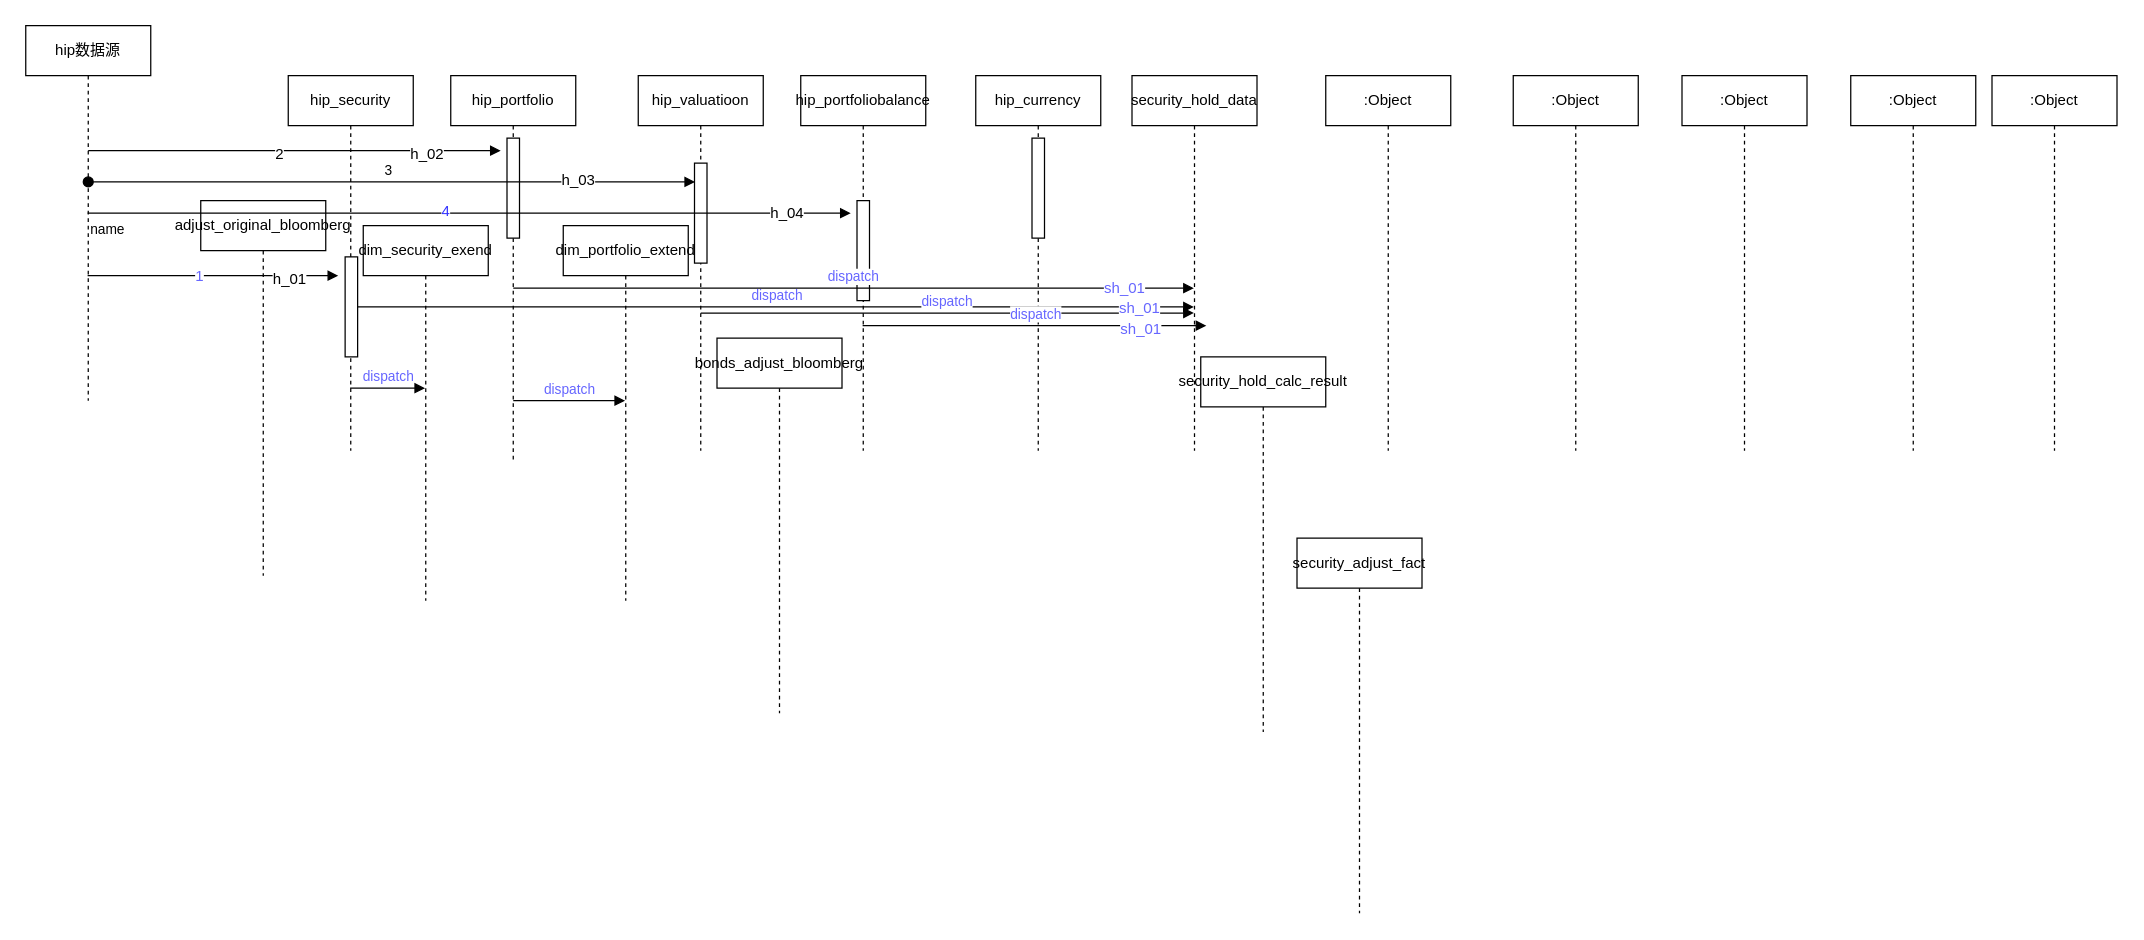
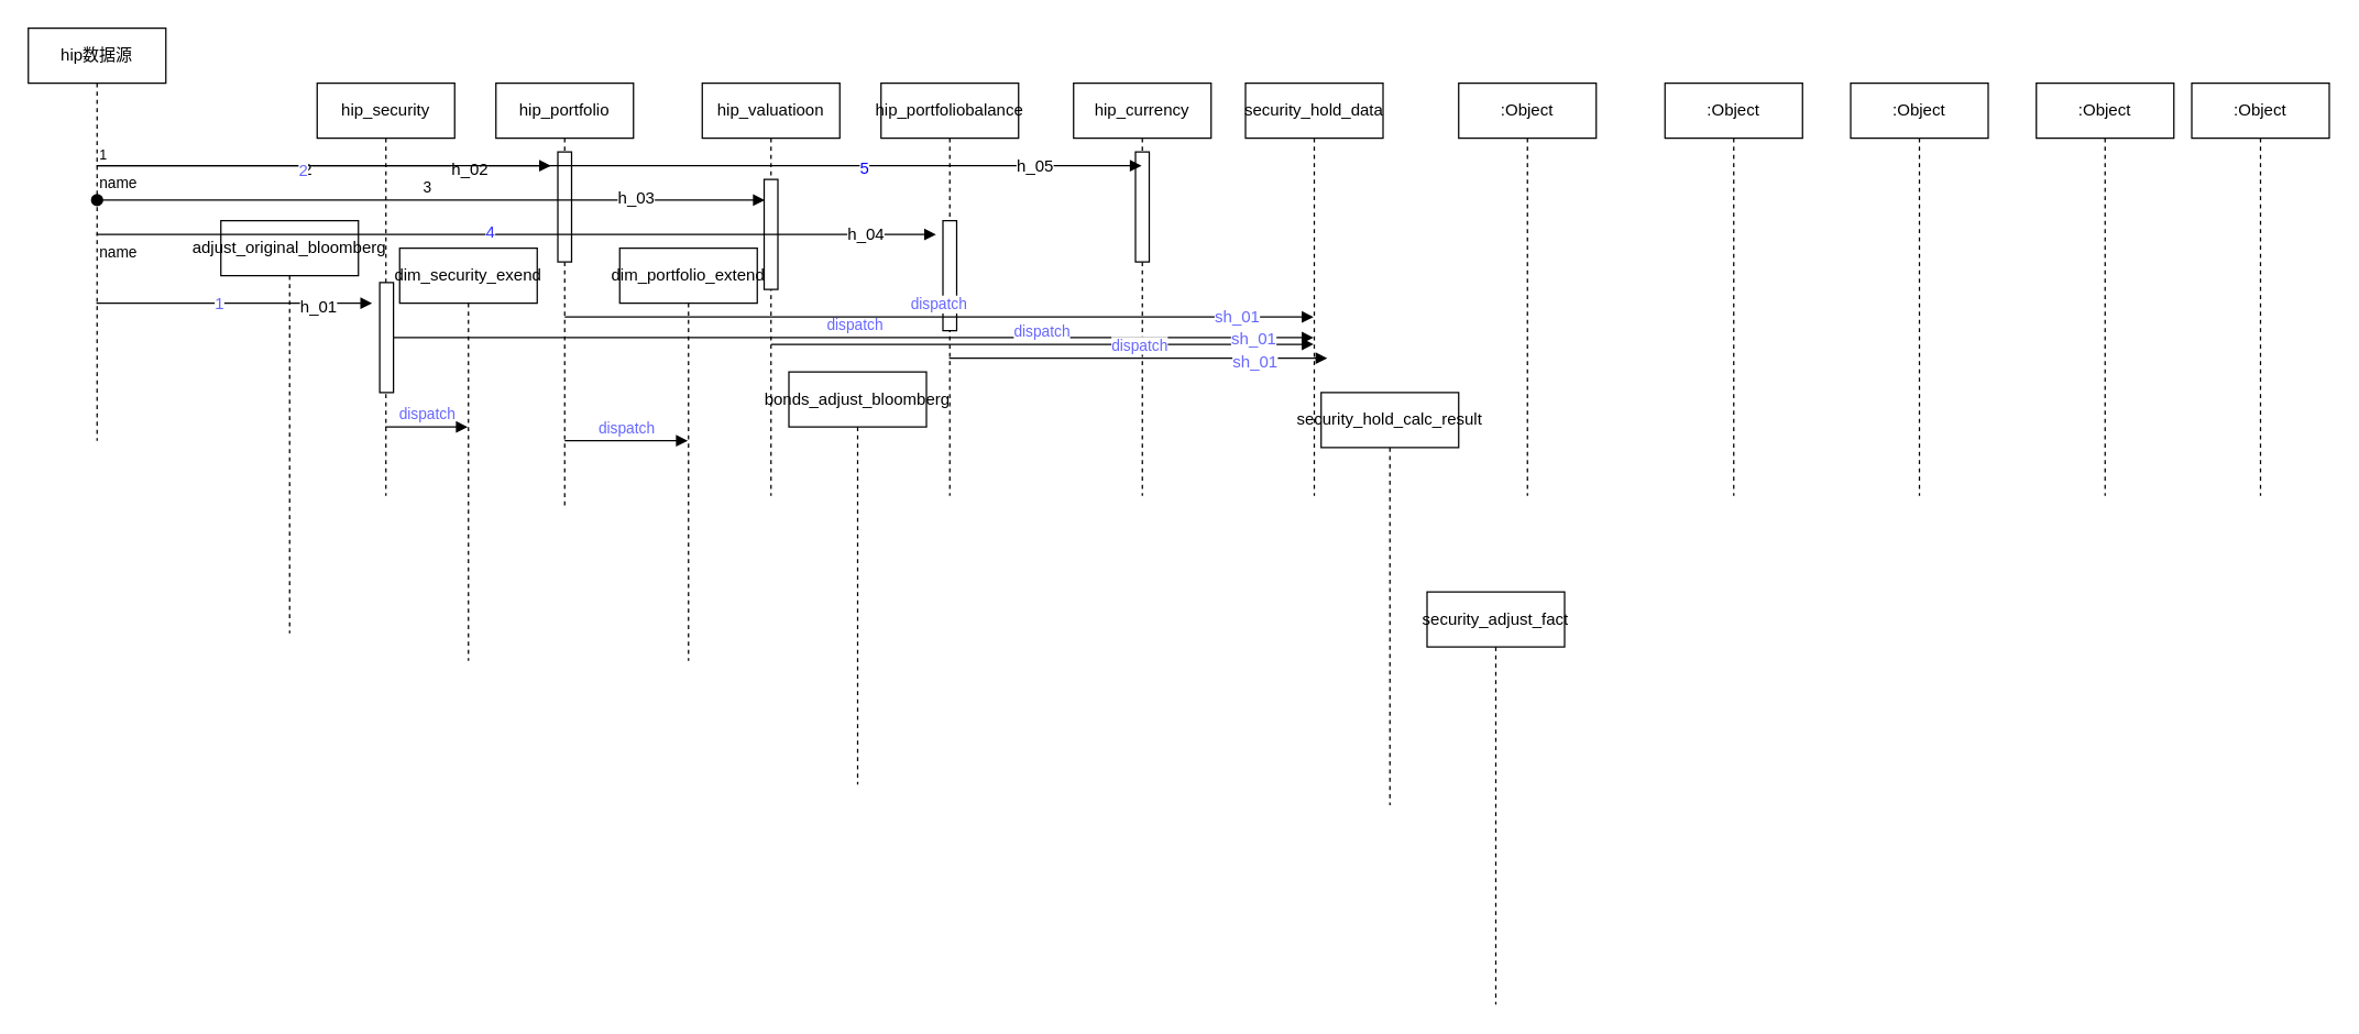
  <mxCell id="0" />
  <mxCell id="1" parent="0" />
  <mxCell id="2" value="hip_security" style="shape=umlLifeline;perimeter=lifelinePerimeter;whiteSpace=wrap;html=1;container=1;collapsible=0;recursiveResize=0;outlineConnect=0;" parent="1" vertex="1"><mxGeometry x="230" y="60" width="100" height="300" as="geometry" /></mxCell>
  <mxCell id="3" value="" style="html=1;points=[];perimeter=orthogonalPerimeter;" vertex="1" parent="2"><mxGeometry x="45.5" y="145" width="10" height="80" as="geometry" /></mxCell>
  <mxCell id="4" value="bonds_adjust_bloomberg" style="shape=umlLifeline;perimeter=lifelinePerimeter;whiteSpace=wrap;html=1;container=1;collapsible=0;recursiveResize=0;outlineConnect=0;" parent="1" vertex="1"><mxGeometry x="573" y="270" width="100" height="300" as="geometry" /></mxCell>
  <mxCell id="5" value=":Object" style="shape=umlLifeline;perimeter=lifelinePerimeter;whiteSpace=wrap;html=1;container=1;collapsible=0;recursiveResize=0;outlineConnect=0;" parent="1" vertex="1"><mxGeometry x="1060" y="60" width="100" height="300" as="geometry" /></mxCell>
  <mxCell id="6" value="hip_currency" style="shape=umlLifeline;perimeter=lifelinePerimeter;whiteSpace=wrap;html=1;container=1;collapsible=0;recursiveResize=0;outlineConnect=0;" parent="1" vertex="1"><mxGeometry x="780" y="60" width="100" height="300" as="geometry" /></mxCell>
  <mxCell id="7" value="" style="html=1;points=[];perimeter=orthogonalPerimeter;" vertex="1" parent="6"><mxGeometry x="45" y="50" width="10" height="80" as="geometry" /></mxCell>
  <mxCell id="8" value="hip_portfolio" style="shape=umlLifeline;perimeter=lifelinePerimeter;whiteSpace=wrap;html=1;container=1;collapsible=0;recursiveResize=0;outlineConnect=0;" parent="1" vertex="1"><mxGeometry x="360" y="60" width="100" height="310" as="geometry" /></mxCell>
  <mxCell id="9" value="hip_valuatioon" style="shape=umlLifeline;perimeter=lifelinePerimeter;whiteSpace=wrap;html=1;container=1;collapsible=0;recursiveResize=0;outlineConnect=0;" parent="1" vertex="1"><mxGeometry x="510" y="60" width="100" height="300" as="geometry" /></mxCell>
  <mxCell id="10" value="" style="html=1;points=[];perimeter=orthogonalPerimeter;" vertex="1" parent="9"><mxGeometry x="45" y="70" width="10" height="80" as="geometry" /></mxCell>
  <mxCell id="11" value="security_adjust_fact" style="shape=umlLifeline;perimeter=lifelinePerimeter;whiteSpace=wrap;html=1;container=1;collapsible=0;recursiveResize=0;outlineConnect=0;" parent="1" vertex="1"><mxGeometry x="1037" y="430" width="100" height="300" as="geometry" /></mxCell>
  <mxCell id="12" value="security_hold_data" style="shape=umlLifeline;perimeter=lifelinePerimeter;whiteSpace=wrap;html=1;container=1;collapsible=0;recursiveResize=0;outlineConnect=0;" parent="1" vertex="1"><mxGeometry x="905" y="60" width="100" height="300" as="geometry" /></mxCell>
  <mxCell id="13" value=":Object" style="shape=umlLifeline;perimeter=lifelinePerimeter;whiteSpace=wrap;html=1;container=1;collapsible=0;recursiveResize=0;outlineConnect=0;" parent="1" vertex="1"><mxGeometry x="1480" y="60" width="100" height="300" as="geometry" /></mxCell>
  <mxCell id="14" value="dim_portfolio_extend" style="shape=umlLifeline;perimeter=lifelinePerimeter;whiteSpace=wrap;html=1;container=1;collapsible=0;recursiveResize=0;outlineConnect=0;" parent="1" vertex="1"><mxGeometry x="450" y="180" width="100" height="300" as="geometry" /></mxCell>
  <mxCell id="15" value="dim_security_exend" style="shape=umlLifeline;perimeter=lifelinePerimeter;whiteSpace=wrap;html=1;container=1;collapsible=0;recursiveResize=0;outlineConnect=0;" parent="1" vertex="1"><mxGeometry x="290" y="180" width="100" height="300" as="geometry" /></mxCell>
  <mxCell id="16" value="security_hold_calc_result" style="shape=umlLifeline;perimeter=lifelinePerimeter;whiteSpace=wrap;html=1;container=1;collapsible=0;recursiveResize=0;outlineConnect=0;" parent="1" vertex="1"><mxGeometry x="960" y="285" width="100" height="300" as="geometry" /></mxCell>
  <mxCell id="17" value=":Object" style="shape=umlLifeline;perimeter=lifelinePerimeter;whiteSpace=wrap;html=1;container=1;collapsible=0;recursiveResize=0;outlineConnect=0;" parent="1" vertex="1"><mxGeometry x="1210" y="60" width="100" height="300" as="geometry" /></mxCell>
  <mxCell id="18" value=":Object" style="shape=umlLifeline;perimeter=lifelinePerimeter;whiteSpace=wrap;html=1;container=1;collapsible=0;recursiveResize=0;outlineConnect=0;" parent="1" vertex="1"><mxGeometry x="1593" y="60" width="100" height="300" as="geometry" /></mxCell>
  <mxCell id="19" value=":Object" style="shape=umlLifeline;perimeter=lifelinePerimeter;whiteSpace=wrap;html=1;container=1;collapsible=0;recursiveResize=0;outlineConnect=0;" parent="1" vertex="1"><mxGeometry x="1345" y="60" width="100" height="300" as="geometry" /></mxCell>
  <mxCell id="20" value="hip_portfoliobalance" style="shape=umlLifeline;perimeter=lifelinePerimeter;whiteSpace=wrap;html=1;container=1;collapsible=0;recursiveResize=0;outlineConnect=0;" parent="1" vertex="1"><mxGeometry x="640" y="60" width="100" height="300" as="geometry" /></mxCell>
  <mxCell id="21" value="" style="html=1;points=[];perimeter=orthogonalPerimeter;" vertex="1" parent="20"><mxGeometry x="45" y="100" width="10" height="80" as="geometry" /></mxCell>
  <mxCell id="22" value="adjust_original_bloomberg" style="shape=umlLifeline;perimeter=lifelinePerimeter;whiteSpace=wrap;html=1;container=1;collapsible=0;recursiveResize=0;outlineConnect=0;" parent="1" vertex="1"><mxGeometry x="160" y="160" width="100" height="300" as="geometry" /></mxCell>
  <mxCell id="23" value="hip数据源" style="shape=umlLifeline;perimeter=lifelinePerimeter;whiteSpace=wrap;html=1;container=1;collapsible=0;recursiveResize=0;outlineConnect=0;" vertex="1" parent="1"><mxGeometry x="20" y="20" width="100" height="300" as="geometry" /></mxCell>
  <mxCell id="24" value="" style="html=1;verticalAlign=bottom;endArrow=block;" edge="1" parent="23"><mxGeometry width="80" relative="1" as="geometry"><mxPoint x="50" y="100" as="sourcePoint" /><mxPoint x="380" y="100" as="targetPoint" /></mxGeometry></mxCell>
  <mxCell id="25" value="h_02" style="text;html=1;resizable=0;points=[];align=center;verticalAlign=middle;labelBackgroundColor=#ffffff;" vertex="1" connectable="0" parent="24"><mxGeometry x="0.636" y="-2" relative="1" as="geometry"><mxPoint as="offset" /></mxGeometry></mxCell>
  <mxCell id="26" value="2" style="text;html=1;resizable=0;points=[];align=center;verticalAlign=middle;labelBackgroundColor=#ffffff;" vertex="1" connectable="0" parent="24"><mxGeometry x="-0.079" y="-2" relative="1" as="geometry"><mxPoint as="offset" /></mxGeometry></mxCell>
  <mxCell id="27" value="" style="html=1;points=[];perimeter=orthogonalPerimeter;" vertex="1" parent="1"><mxGeometry x="405" y="110" width="10" height="80" as="geometry" /></mxCell>
  <mxCell id="28" value="3" style="html=1;verticalAlign=bottom;startArrow=oval;endArrow=block;startSize=8;" edge="1" parent="1"><mxGeometry x="-0.011" relative="1" as="geometry"><mxPoint x="70" y="145" as="sourcePoint" /><mxPoint x="555.5" y="145" as="targetPoint" /><Array as="points" /><mxPoint as="offset" /></mxGeometry></mxCell>
  <mxCell id="29" value="h_03" style="text;html=1;resizable=0;points=[];align=center;verticalAlign=middle;labelBackgroundColor=#ffffff;" vertex="1" connectable="0" parent="28"><mxGeometry x="0.609" y="2" relative="1" as="geometry"><mxPoint as="offset" /></mxGeometry></mxCell>
  <mxCell id="30" value="" style="html=1;verticalAlign=bottom;endArrow=block;" edge="1" parent="1" source="23"><mxGeometry width="80" relative="1" as="geometry"><mxPoint x="20" y="690" as="sourcePoint" /><mxPoint x="270" y="220" as="targetPoint" /></mxGeometry></mxCell>
  <mxCell id="31" value="h_01" style="text;html=1;resizable=0;points=[];align=center;verticalAlign=middle;labelBackgroundColor=#ffffff;" vertex="1" connectable="0" parent="30"><mxGeometry x="0.601" y="-2" relative="1" as="geometry"><mxPoint as="offset" /></mxGeometry></mxCell>
  <mxCell id="32" value="1" style="text;html=1;resizable=0;points=[];align=center;verticalAlign=middle;labelBackgroundColor=#ffffff;fontColor=#6666FF;" vertex="1" connectable="0" parent="30"><mxGeometry x="-0.127" relative="1" as="geometry"><mxPoint x="1" as="offset" /></mxGeometry></mxCell>
  <mxCell id="33" value="name" style="endArrow=block;endFill=1;html=1;edgeStyle=orthogonalEdgeStyle;align=left;verticalAlign=top;" edge="1" parent="1" source="23"><mxGeometry x="-1" relative="1" as="geometry"><mxPoint x="20" y="690" as="sourcePoint" /><mxPoint x="680" y="170" as="targetPoint" /></mxGeometry></mxCell>
  <mxCell id="34" value="" style="resizable=0;html=1;align=left;verticalAlign=bottom;labelBackgroundColor=#ffffff;fontSize=10;" connectable="0" vertex="1" parent="33"><mxGeometry x="-1" relative="1" as="geometry" /></mxCell>
  <mxCell id="35" value="h_04" style="text;html=1;resizable=0;points=[];align=center;verticalAlign=middle;labelBackgroundColor=#ffffff;" vertex="1" connectable="0" parent="33"><mxGeometry x="0.83" y="1" relative="1" as="geometry"><mxPoint x="1" as="offset" /></mxGeometry></mxCell>
  <mxCell id="36" value="4" style="text;html=1;resizable=0;points=[];align=center;verticalAlign=middle;labelBackgroundColor=#ffffff;fontColor=#3333FF;" vertex="1" connectable="0" parent="33"><mxGeometry x="-0.068" y="2" relative="1" as="geometry"><mxPoint x="1" as="offset" /></mxGeometry></mxCell>
+ <mxCell id="37" value="name" style="endArrow=block;endFill=1;html=1;edgeStyle=orthogonalEdgeStyle;align=left;verticalAlign=top;" edge="1" parent="1" source="23" target="6"><mxGeometry x="-1" relative="1" as="geometry"><mxPoint x="20" y="690" as="sourcePoint" /><mxPoint x="180" y="690" as="targetPoint" /><Array as="points"><mxPoint x="150" y="120" /><mxPoint x="150" y="120" /></Array></mxGeometry></mxCell>
+ <mxCell id="38" value="1" style="resizable=0;html=1;align=left;verticalAlign=bottom;labelBackgroundColor=#ffffff;fontSize=10;" connectable="0" vertex="1" parent="37"><mxGeometry x="-1" relative="1" as="geometry" /></mxCell>
+ <mxCell id="39" value="h_05" style="text;html=1;resizable=0;points=[];align=center;verticalAlign=middle;labelBackgroundColor=#ffffff;" vertex="1" connectable="0" parent="37"><mxGeometry x="0.796" relative="1" as="geometry"><mxPoint as="offset" /></mxGeometry></mxCell>
+ <mxCell id="40" value="5" style="text;html=1;resizable=0;points=[];align=center;verticalAlign=middle;labelBackgroundColor=#ffffff;fontColor=#0000FF;" vertex="1" connectable="0" parent="37"><mxGeometry x="0.467" y="-1" relative="1" as="geometry"><mxPoint x="1" as="offset" /></mxGeometry></mxCell>
+ <mxCell id="41" value="2" style="text;html=1;resizable=0;points=[];align=center;verticalAlign=middle;labelBackgroundColor=#ffffff;fontColor=#6666FF;" vertex="1" connectable="0" parent="37"><mxGeometry x="-0.604" y="-3" relative="1" as="geometry"><mxPoint as="offset" /></mxGeometry></mxCell>
  <mxCell id="42" value="dispatch" style="html=1;verticalAlign=bottom;endArrow=block;fontColor=#6666FF;" edge="1" parent="1" source="3" target="12"><mxGeometry width="80" relative="1" as="geometry"><mxPoint x="20" y="690" as="sourcePoint" /><mxPoint x="100" y="690" as="targetPoint" /></mxGeometry></mxCell>
  <mxCell id="43" value="dispatch" style="html=1;verticalAlign=bottom;endArrow=block;fontColor=#6666FF;" edge="1" parent="1" target="12"><mxGeometry width="80" relative="1" as="geometry"><mxPoint x="410" y="230" as="sourcePoint" /><mxPoint x="100" y="690" as="targetPoint" /></mxGeometry></mxCell>
  <mxCell id="44" value="sh_01" style="text;html=1;resizable=0;points=[];align=center;verticalAlign=middle;labelBackgroundColor=#ffffff;fontColor=#6666FF;" vertex="1" connectable="0" parent="43"><mxGeometry x="0.792" y="1" relative="1" as="geometry"><mxPoint as="offset" /></mxGeometry></mxCell>
  <mxCell id="45" value="dispatch" style="html=1;verticalAlign=bottom;endArrow=block;fontColor=#6666FF;exitX=0.5;exitY=0.633;exitDx=0;exitDy=0;exitPerimeter=0;" edge="1" parent="1" source="9" target="12"><mxGeometry width="80" relative="1" as="geometry"><mxPoint x="20" y="690" as="sourcePoint" /><mxPoint x="100" y="690" as="targetPoint" /></mxGeometry></mxCell>
  <mxCell id="46" value="sh_01" style="text;html=1;resizable=0;points=[];align=center;verticalAlign=middle;labelBackgroundColor=#ffffff;fontColor=#6666FF;" vertex="1" connectable="0" parent="45"><mxGeometry x="0.774" y="4" relative="1" as="geometry"><mxPoint as="offset" /></mxGeometry></mxCell>
  <mxCell id="47" value="dispatch" style="html=1;verticalAlign=bottom;endArrow=block;fontColor=#6666FF;" edge="1" parent="1" source="20"><mxGeometry width="80" relative="1" as="geometry"><mxPoint x="570" y="260" as="sourcePoint" /><mxPoint x="964.5" y="260" as="targetPoint" /></mxGeometry></mxCell>
  <mxCell id="48" value="sh_01" style="text;html=1;resizable=0;points=[];align=center;verticalAlign=middle;labelBackgroundColor=#ffffff;fontColor=#6666FF;" vertex="1" connectable="0" parent="47"><mxGeometry x="0.618" y="-2" relative="1" as="geometry"><mxPoint as="offset" /></mxGeometry></mxCell>
  <mxCell id="49" value="dispatch" style="html=1;verticalAlign=bottom;endArrow=block;fontColor=#6666FF;" edge="1" parent="1" source="2" target="15"><mxGeometry width="80" relative="1" as="geometry"><mxPoint x="20" y="690" as="sourcePoint" /><mxPoint x="100" y="690" as="targetPoint" /><Array as="points"><mxPoint x="310" y="310" /></Array></mxGeometry></mxCell>
  <mxCell id="50" value="dispatch" style="html=1;verticalAlign=bottom;endArrow=block;fontColor=#6666FF;" edge="1" parent="1" target="14"><mxGeometry width="80" relative="1" as="geometry"><mxPoint x="410" y="320" as="sourcePoint" /><mxPoint x="349.5" y="320" as="targetPoint" /><Array as="points" /></mxGeometry></mxCell>
